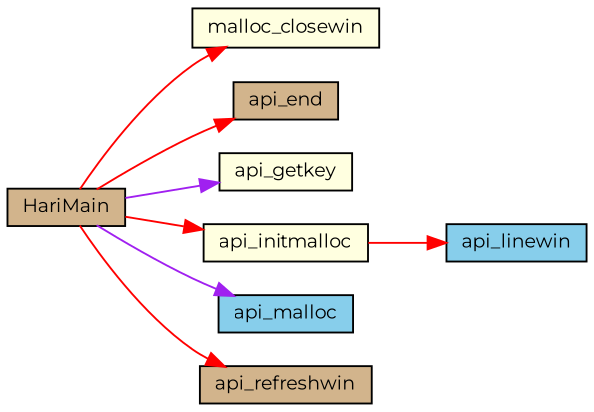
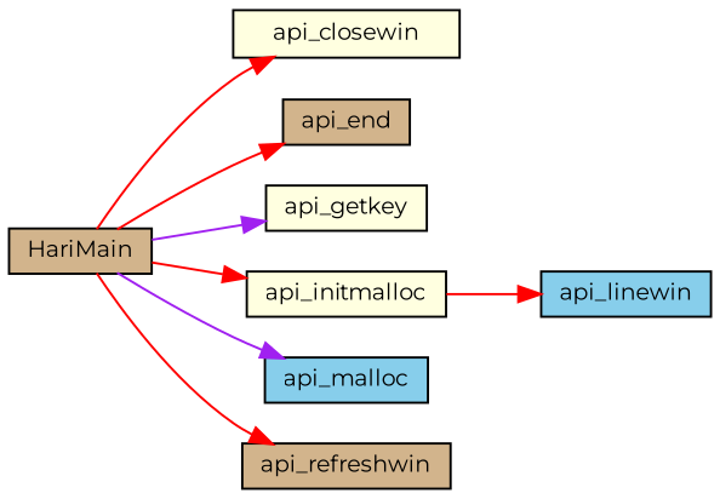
  digraph {
    fontname=Montserrat
    rankdir=LR
    node [color=black fillcolor=tan fontname=Montserrat fontsize=10 shape=record style=filled]
    edge [color=red fontname=Montserrat fontsize=10 labelfontname=Helvetica labelfontsize=10 style=solid]
    n1 [fontcolor=black height=0.2 label=HariMain width=0.4]
-   n2 [fillcolor=lightyellow height=0.2 label=malloc_closewin width=0.4]
+   n2 [fillcolor=lightyellow height=0.2 label=api_closewin width=0.4]
    n3 [height=0.2 label=api_end width=0.4]
    n4 [fillcolor=lightyellow height=0.2 label=api_getkey width=0.4]
    n5 [fillcolor=lightyellow height=0.2 label=api_initmalloc width=0.4]
    n6 [fillcolor=skyblue height=0.2 label=api_malloc width=0.4]
    n7 [height=0.2 label=api_refreshwin width=0.4]
    n8 [fillcolor=skyblue height=0.2 label=api_linewin width=0.4]
    n1 -> n2
    n1 -> n3
    n1 -> n4 [color=purple]
    n1 -> n5
    n1 -> n6 [color=purple]
    n1 -> n7
    n5 -> n8
  }
